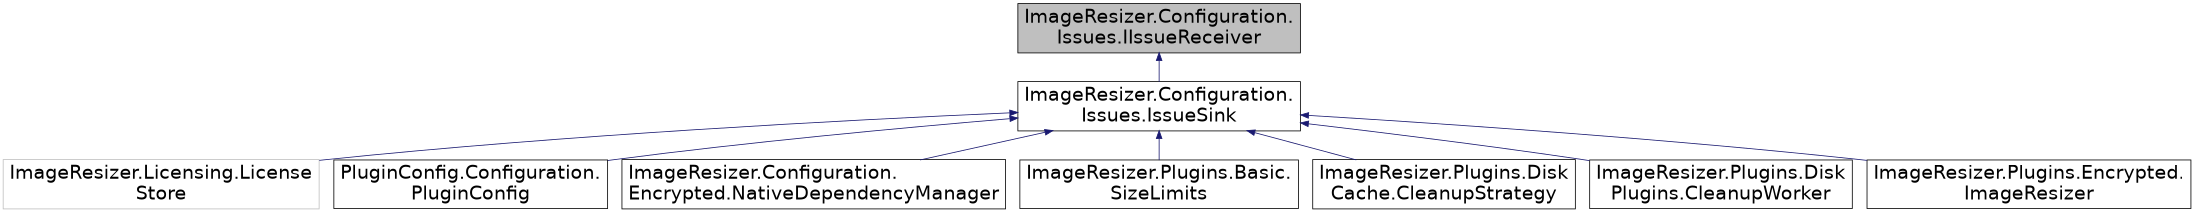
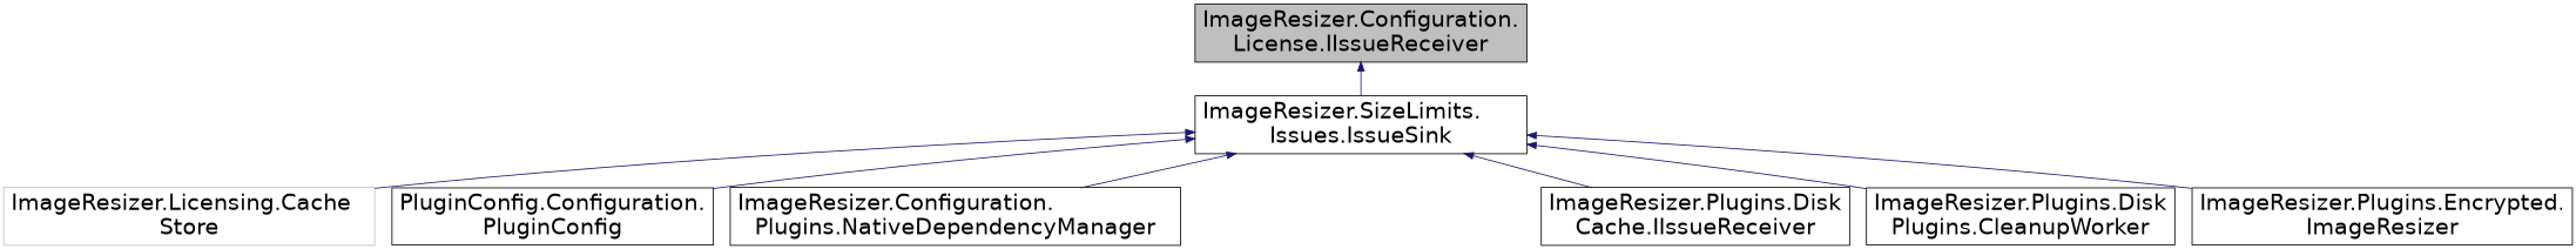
  digraph {
    rankdir=TB
    node [color=black fillcolor=white fontname=Helvetica fontsize=24 shape=record style=filled]
    edge [color=midnightblue dir=back fontname=Helvetica fontsize=24 labelfontname=Helvetica labelfontsize=24 style=solid]
-   n1 [fillcolor=grey75 fontcolor=black height=0.2 label="ImageResizer.Configuration.\lIssues.IIssueReceiver" width=0.4]
-   n2 [height=0.2 label="ImageResizer.Configuration.\lIssues.IssueSink" width=0.4]
-   n3 [color=grey75 height=0.2 label="ImageResizer.Licensing.License\lStore" width=0.4]
+   n1 [fillcolor=grey75 fontcolor=black height=0.2 label="ImageResizer.Configuration.\lLicense.IIssueReceiver" width=0.4]
+   n2 [height=0.2 label="ImageResizer.SizeLimits.\lIssues.IssueSink" width=0.4]
+   n3 [color=grey75 height=0.2 label="ImageResizer.Licensing.Cache\lStore" width=0.4]
    n4 [height=0.2 label="PluginConfig.Configuration.\lPluginConfig" width=0.4]
-   n5 [height=0.2 label="ImageResizer.Configuration.\lEncrypted.NativeDependencyManager" width=0.4]
-   n6 [height=0.2 label="ImageResizer.Plugins.Basic.\lSizeLimits" width=0.4]
-   n7 [height=0.2 label="ImageResizer.Plugins.Disk\lCache.CleanupStrategy" width=0.4]
+   n5 [height=0.2 label="ImageResizer.Configuration.\lPlugins.NativeDependencyManager" width=0.4]
+   n7 [height=0.2 label="ImageResizer.Plugins.Disk\lCache.IIssueReceiver" width=0.4]
    n8 [height=0.2 label="ImageResizer.Plugins.Disk\lPlugins.CleanupWorker" width=0.4]
    n9 [height=0.2 label="ImageResizer.Plugins.Encrypted.\lImageResizer" width=0.4]
    n1 -> n2
    n2 -> n3
    n2 -> n4
    n2 -> n5
-   n2 -> n6
    n2 -> n7
    n2 -> n8
    n2 -> n9
  }
